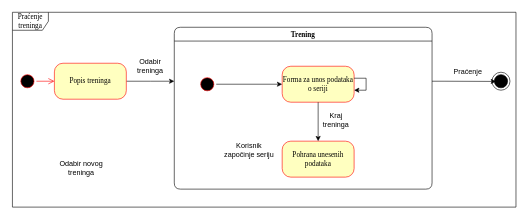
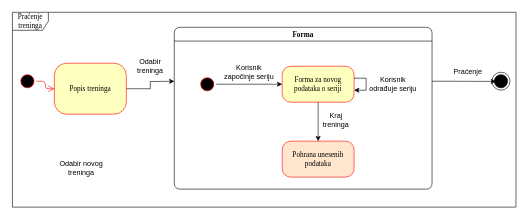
  <mxCell id="0" />
  <mxCell id="1" parent="0" />
  <mxCell id="2" value="Praćenje treninga" style="shape=umlFrame;whiteSpace=wrap;html=1;rounded=1;shadow=0;comic=0;labelBackgroundColor=none;strokeWidth=1;fontFamily=Verdana;fontSize=12;align=center;" parent="1" vertex="1"><mxGeometry x="20" y="20" width="840" height="325" as="geometry" /></mxCell>
  <mxCell id="3" value="" style="ellipse;html=1;shape=startState;fillColor=#000000;strokeColor=#ff0000;rounded=1;shadow=0;comic=0;labelBackgroundColor=none;fontFamily=Verdana;fontSize=12;fontColor=#000000;align=center;direction=south;" parent="1" vertex="1"><mxGeometry x="30" y="120" width="30" height="30" as="geometry" /></mxCell>
  <mxCell id="4" style="edgeStyle=orthogonalEdgeStyle;rounded=0;orthogonalLoop=1;jettySize=auto;html=1;" edge="1" parent="1" source="5"><mxGeometry relative="1" as="geometry"><mxPoint x="290" y="135" as="targetPoint" /></mxGeometry></mxCell>
- <mxCell id="5" value="Popis treninga" style="rounded=1;whiteSpace=wrap;html=1;arcSize=24;fillColor=#ffffc0;strokeColor=#ff0000;shadow=0;comic=0;labelBackgroundColor=none;fontFamily=Verdana;fontSize=12;fontColor=#000000;align=center;" parent="1" vertex="1"><mxGeometry x="90" y="105" width="120" height="60" as="geometry" /></mxCell>
+ <mxCell id="5" value="Popis treninga" style="rounded=1;whiteSpace=wrap;html=1;arcSize=24;fillColor=#ffffc0;strokeColor=#ff0000;shadow=0;comic=0;labelBackgroundColor=none;fontFamily=Verdana;fontSize=12;fontColor=#000000;align=center;" parent="1" vertex="1"><mxGeometry x="90" y="105" width="120" height="85" as="geometry" /></mxCell>
  <mxCell id="6" style="edgeStyle=orthogonalEdgeStyle;html=1;exitX=1;exitY=0.25;entryX=0.25;entryY=0;labelBackgroundColor=none;endArrow=open;endSize=8;strokeColor=#ff0000;fontFamily=Verdana;fontSize=12;align=left;" parent="1" edge="1"><mxGeometry relative="1" as="geometry"><mxPoint x="550" y="200" as="sourcePoint" /></mxGeometry></mxCell>
  <mxCell id="7" style="edgeStyle=elbowEdgeStyle;html=1;exitX=0;exitY=0.75;entryX=1;entryY=0.75;labelBackgroundColor=none;endArrow=open;endSize=8;strokeColor=#ff0000;fontFamily=Verdana;fontSize=12;align=left;" parent="1" edge="1"><mxGeometry relative="1" as="geometry"><mxPoint x="630" y="340" as="targetPoint" /></mxGeometry></mxCell>
- <mxCell id="8" value="Trening" style="swimlane;whiteSpace=wrap;html=1;rounded=1;shadow=0;comic=0;labelBackgroundColor=none;strokeWidth=1;fontFamily=Verdana;fontSize=12;align=center;" parent="1" vertex="1"><mxGeometry x="290" y="45" width="430" height="270" as="geometry" /></mxCell>
+ <mxCell id="8" value="Forma" style="swimlane;whiteSpace=wrap;html=1;rounded=1;shadow=0;comic=0;labelBackgroundColor=none;strokeWidth=1;fontFamily=Verdana;fontSize=12;align=center;" parent="1" vertex="1"><mxGeometry x="290" y="45" width="430" height="270" as="geometry" /></mxCell>
  <mxCell id="9" style="edgeStyle=elbowEdgeStyle;html=1;labelBackgroundColor=none;endArrow=open;endSize=8;strokeColor=#ff0000;fontFamily=Verdana;fontSize=12;align=left;" parent="8" edge="1"><mxGeometry relative="1" as="geometry"><mxPoint x="400" y="95" as="targetPoint" /></mxGeometry></mxCell>
  <mxCell id="10" style="edgeStyle=orthogonalEdgeStyle;rounded=0;orthogonalLoop=1;jettySize=auto;html=1;entryX=0;entryY=0.5;entryDx=0;entryDy=0;" edge="1" parent="8" source="11" target="13"><mxGeometry relative="1" as="geometry" /></mxCell>
  <mxCell id="11" value="" style="ellipse;html=1;shape=startState;fillColor=#000000;strokeColor=#ff0000;rounded=1;shadow=0;comic=0;labelBackgroundColor=none;fontFamily=Verdana;fontSize=12;fontColor=#000000;align=center;direction=south;" parent="8" vertex="1"><mxGeometry x="40" y="80" width="30" height="30" as="geometry" /></mxCell>
  <mxCell id="12" style="edgeStyle=elbowEdgeStyle;html=1;labelBackgroundColor=none;endArrow=open;endSize=8;strokeColor=#ff0000;fontFamily=Verdana;fontSize=12;align=left;" parent="8" edge="1"><mxGeometry relative="1" as="geometry"><mxPoint x="585" y="95" as="targetPoint" /></mxGeometry></mxCell>
- <mxCell id="13" value="Forma za unos podataka o seriji" style="rounded=1;whiteSpace=wrap;html=1;arcSize=24;fillColor=#ffffc0;strokeColor=#ff0000;shadow=0;comic=0;labelBackgroundColor=none;fontFamily=Verdana;fontSize=12;fontColor=#000000;align=center;" vertex="1" parent="8"><mxGeometry x="180" y="65" width="120" height="60" as="geometry" /></mxCell>
- <mxCell id="14" value="Korisnik započinje seriju" style="text;html=1;align=center;verticalAlign=middle;whiteSpace=wrap;rounded=0;" vertex="1" parent="8"><mxGeometry x="80" y="190" width="90" height="30" as="geometry" /></mxCell>
+ <mxCell id="13" value="Forma za novog podataka o seriji" style="rounded=1;whiteSpace=wrap;html=1;arcSize=24;fillColor=#ffffc0;strokeColor=#ff0000;shadow=0;comic=0;labelBackgroundColor=none;fontFamily=Verdana;fontSize=12;fontColor=#000000;align=center;" vertex="1" parent="8"><mxGeometry x="180" y="65" width="120" height="60" as="geometry" /></mxCell>
+ <mxCell id="14" value="Korisnik započinje seriju" style="text;html=1;align=center;verticalAlign=middle;whiteSpace=wrap;rounded=0;" vertex="1" parent="8"><mxGeometry x="80" y="60" width="90" height="30" as="geometry" /></mxCell>
  <mxCell id="15" style="edgeStyle=orthogonalEdgeStyle;rounded=0;orthogonalLoop=1;jettySize=auto;html=1;" edge="1" parent="8" source="13" target="13"><mxGeometry relative="1" as="geometry" /></mxCell>
+ <mxCell id="16" value="Korisnik odrađuje seriju" style="text;html=1;align=center;verticalAlign=middle;whiteSpace=wrap;rounded=0;" vertex="1" parent="8"><mxGeometry x="320" y="80" width="90" height="30" as="geometry" /></mxCell>
  <mxCell id="17" style="edgeStyle=orthogonalEdgeStyle;html=1;labelBackgroundColor=none;endArrow=open;endSize=8;strokeColor=#ff0000;fontFamily=Verdana;fontSize=12;align=left;" parent="1" source="3" target="5" edge="1"><mxGeometry relative="1" as="geometry" /></mxCell>
  <mxCell id="18" style="edgeStyle=orthogonalEdgeStyle;html=1;entryX=0.75;entryY=0;labelBackgroundColor=none;endArrow=open;endSize=8;strokeColor=#ff0000;fontFamily=Verdana;fontSize=12;align=left;exitX=0.5;exitY=1;" parent="1" edge="1"><mxGeometry relative="1" as="geometry"><mxPoint x="490" y="245" as="sourcePoint" /><Array as="points"><mxPoint x="490" y="275" /><mxPoint x="320" y="275" /></Array></mxGeometry></mxCell>
  <mxCell id="19" style="edgeStyle=orthogonalEdgeStyle;html=1;exitX=1;exitY=0.5;entryX=0;entryY=0.5;labelBackgroundColor=none;endArrow=open;endSize=8;strokeColor=#ff0000;fontFamily=Verdana;fontSize=12;align=left;" parent="1" edge="1"><mxGeometry relative="1" as="geometry"><mxPoint x="350" y="325" as="sourcePoint" /></mxGeometry></mxCell>
  <mxCell id="20" style="edgeStyle=orthogonalEdgeStyle;html=1;exitX=0.5;exitY=0;entryX=1;entryY=0.75;labelBackgroundColor=none;endArrow=open;endSize=8;strokeColor=#ff0000;fontFamily=Verdana;fontSize=12;align=left;" parent="1" edge="1"><mxGeometry relative="1" as="geometry"><mxPoint x="550" y="230" as="targetPoint" /></mxGeometry></mxCell>
  <mxCell id="21" style="edgeStyle=orthogonalEdgeStyle;html=1;exitX=1;exitY=0.25;entryX=0;entryY=0.25;labelBackgroundColor=none;endArrow=open;endSize=8;strokeColor=#ff0000;fontFamily=Verdana;fontSize=12;align=left;" parent="1" edge="1"><mxGeometry relative="1" as="geometry"><mxPoint x="630" y="310" as="sourcePoint" /></mxGeometry></mxCell>
  <mxCell id="22" value="Odabir treninga" style="text;html=1;align=center;verticalAlign=middle;whiteSpace=wrap;rounded=0;" vertex="1" parent="1"><mxGeometry x="220" y="95" width="60" height="30" as="geometry" /></mxCell>
- <mxCell id="23" value="Pohrana unesenih podataka" style="rounded=1;whiteSpace=wrap;html=1;arcSize=24;fillColor=#ffffc0;strokeColor=#ff0000;shadow=0;comic=0;labelBackgroundColor=none;fontFamily=Verdana;fontSize=12;fontColor=#000000;align=center;" vertex="1" parent="1"><mxGeometry x="470" y="235" width="120" height="60" as="geometry" /></mxCell>
+ <mxCell id="23" value="Pohrana unesenih podataka" style="rounded=1;whiteSpace=wrap;html=1;arcSize=24;fillColor=#ffe6cc;strokeColor=#ff0000;shadow=0;comic=0;labelBackgroundColor=none;fontFamily=Verdana;fontSize=12;fontColor=#000000;align=center;" vertex="1" parent="1"><mxGeometry x="470" y="235" width="120" height="60" as="geometry" /></mxCell>
  <mxCell id="24" style="edgeStyle=orthogonalEdgeStyle;rounded=0;orthogonalLoop=1;jettySize=auto;html=1;" edge="1" parent="1" source="13" target="23"><mxGeometry relative="1" as="geometry" /></mxCell>
  <mxCell id="25" value="Kraj treninga" style="text;html=1;align=center;verticalAlign=middle;whiteSpace=wrap;rounded=0;" vertex="1" parent="1"><mxGeometry x="530" y="185" width="60" height="30" as="geometry" /></mxCell>
  <mxCell id="26" value="Odabir novog treninga" style="text;html=1;align=center;verticalAlign=middle;whiteSpace=wrap;rounded=0;" vertex="1" parent="1"><mxGeometry x="80" y="265" width="110" height="30" as="geometry" /></mxCell>
  <mxCell id="27" value="" style="ellipse;html=1;shape=endState;fillColor=strokeColor;" vertex="1" parent="1"><mxGeometry x="820" y="120" width="30" height="30" as="geometry" /></mxCell>
  <mxCell id="28" style="edgeStyle=orthogonalEdgeStyle;rounded=0;orthogonalLoop=1;jettySize=auto;html=1;entryX=0.222;entryY=0.511;entryDx=0;entryDy=0;entryPerimeter=0;" edge="1" parent="1" source="8" target="27"><mxGeometry relative="1" as="geometry"><Array as="points"><mxPoint x="740" y="135" /><mxPoint x="740" y="135" /></Array></mxGeometry></mxCell>
  <mxCell id="29" value="Praćenje" style="text;html=1;align=center;verticalAlign=middle;whiteSpace=wrap;rounded=0;" vertex="1" parent="1"><mxGeometry x="750" y="105" width="60" height="30" as="geometry" /></mxCell>
